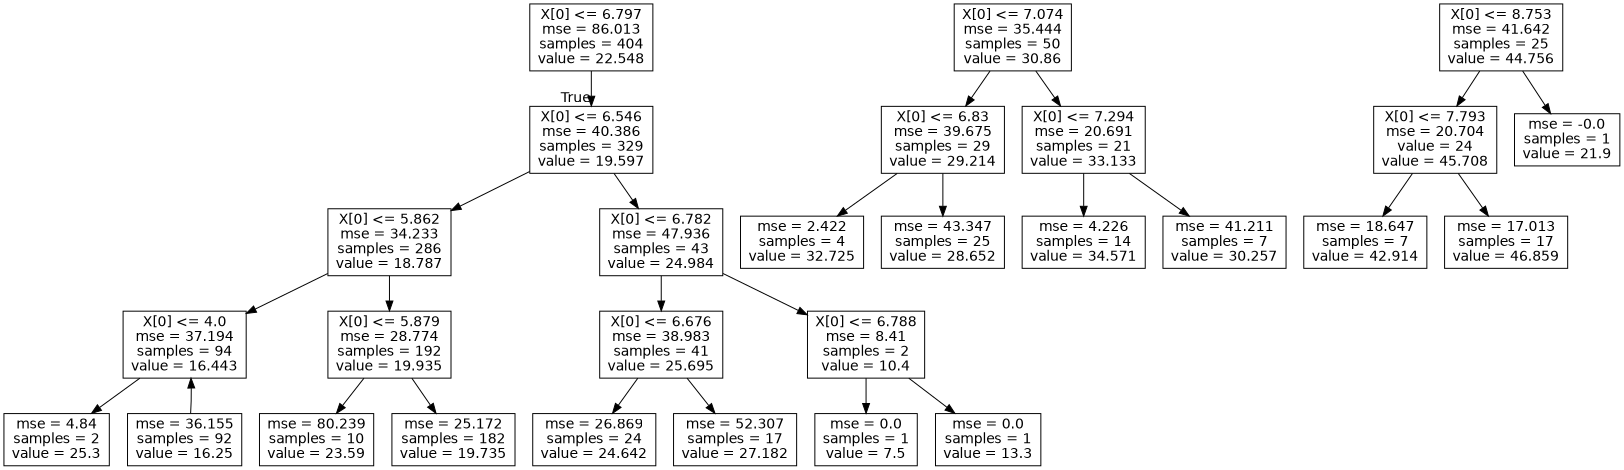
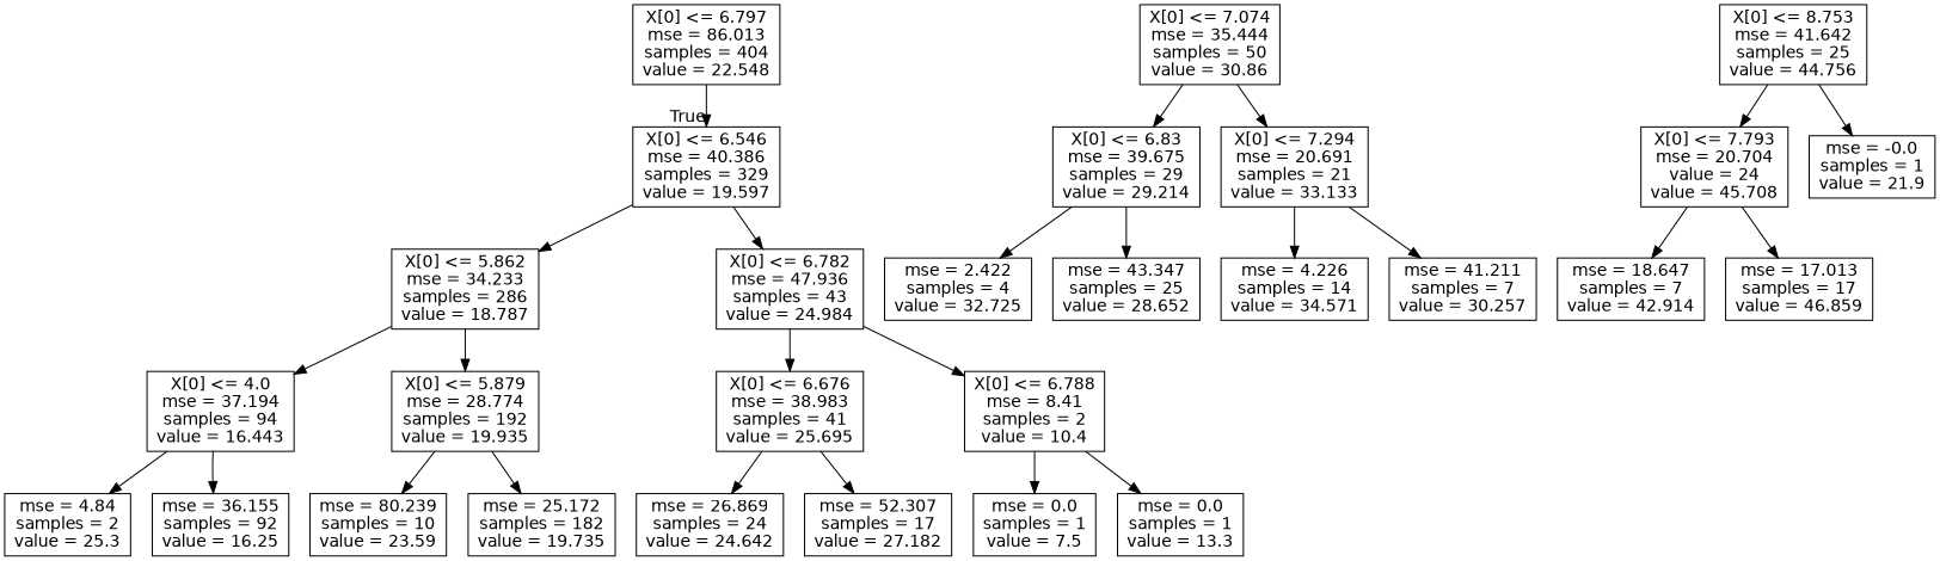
  digraph {
    node [fontname=helvetica shape=box]
    edge [fontname=helvetica]
    n1 [label="X[0] <= 6.797\nmse = 86.013\nsamples = 404\nvalue = 22.548"]
    n2 [label="X[0] <= 6.546\nmse = 40.386\nsamples = 329\nvalue = 19.597"]
    n3 [label="X[0] <= 5.862\nmse = 34.233\nsamples = 286\nvalue = 18.787"]
    n4 [label="X[0] <= 6.782\nmse = 47.936\nsamples = 43\nvalue = 24.984"]
    n5 [label="X[0] <= 4.0\nmse = 37.194\nsamples = 94\nvalue = 16.443"]
    n6 [label="X[0] <= 5.879\nmse = 28.774\nsamples = 192\nvalue = 19.935"]
    n7 [label="X[0] <= 6.676\nmse = 38.983\nsamples = 41\nvalue = 25.695"]
    n8 [label="X[0] <= 6.788\nmse = 8.41\nsamples = 2\nvalue = 10.4"]
    n9 [label="mse = 4.84\nsamples = 2\nvalue = 25.3"]
    n10 [label="mse = 36.155\nsamples = 92\nvalue = 16.25"]
    n11 [label="mse = 80.239\nsamples = 10\nvalue = 23.59"]
    n12 [label="mse = 25.172\nsamples = 182\nvalue = 19.735"]
    n13 [label="mse = 26.869\nsamples = 24\nvalue = 24.642"]
    n14 [label="mse = 52.307\nsamples = 17\nvalue = 27.182"]
    n15 [label="mse = 0.0\nsamples = 1\nvalue = 7.5"]
    n16 [label="mse = 0.0\nsamples = 1\nvalue = 13.3"]
    n17 [label="X[0] <= 7.074\nmse = 35.444\nsamples = 50\nvalue = 30.86"]
    n18 [label="X[0] <= 6.83\nmse = 39.675\nsamples = 29\nvalue = 29.214"]
    n19 [label="X[0] <= 7.294\nmse = 20.691\nsamples = 21\nvalue = 33.133"]
    n20 [label="X[0] <= 8.753\nmse = 41.642\nsamples = 25\nvalue = 44.756"]
    n21 [label="X[0] <= 7.793\nmse = 20.704\nvalue = 24\nvalue = 45.708"]
    n22 [label="mse = -0.0\nsamples = 1\nvalue = 21.9"]
    n23 [label="mse = 2.422\nsamples = 4\nvalue = 32.725"]
    n24 [label="mse = 43.347\nsamples = 25\nvalue = 28.652"]
    n25 [label="mse = 4.226\nsamples = 14\nvalue = 34.571"]
    n26 [label="mse = 41.211\nsamples = 7\nvalue = 30.257"]
    n27 [label="mse = 18.647\nsamples = 7\nvalue = 42.914"]
    n28 [label="mse = 17.013\nsamples = 17\nvalue = 46.859"]
    n1 -> n2 [headlabel=True labelangle=45 labeldistance=2.5]
    n2 -> n3
    n2 -> n4
    n3 -> n5
    n3 -> n6
    n4 -> n7
    n4 -> n8
    n5 -> n9
-   n10 -> n5
+   n5 -> n10
    n6 -> n11
    n6 -> n12
    n7 -> n13
    n7 -> n14
    n8 -> n15
    n8 -> n16
    n17 -> n18
    n17 -> n19
    n18 -> n23
    n18 -> n24
    n19 -> n25
    n19 -> n26
    n20 -> n21
    n20 -> n22
    n21 -> n27
    n21 -> n28
  }
